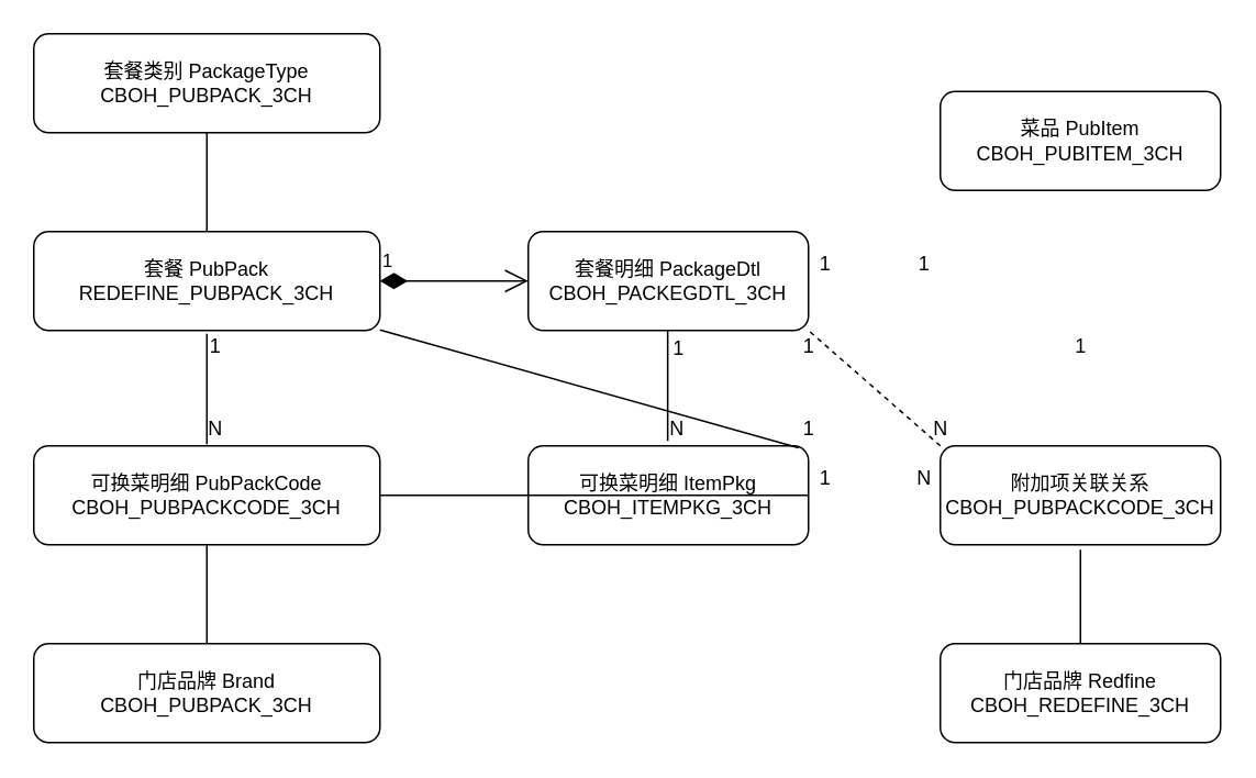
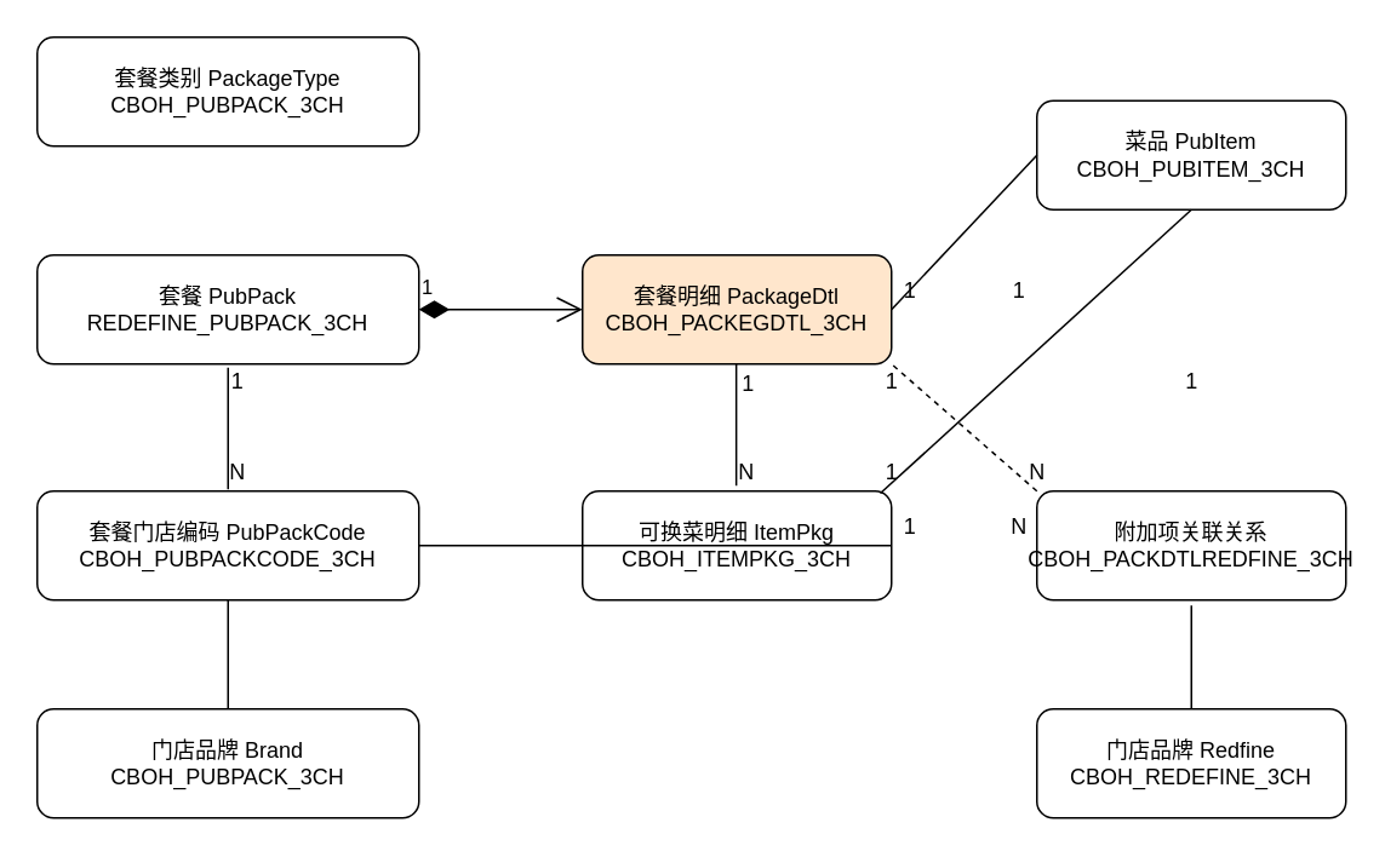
  <mxCell id="0" />
  <mxCell id="1" parent="0" />
  <mxCell id="2" value="套餐类别 PackageType&lt;br&gt;CBOH_PUBPACK_3CH" style="rounded=1;whiteSpace=wrap;html=1;" parent="1" vertex="1"><mxGeometry x="20" y="20" width="210" height="60" as="geometry" /></mxCell>
  <mxCell id="3" value="套餐 PubPack&lt;br&gt;REDEFINE_PUBPACK_3CH" style="rounded=1;whiteSpace=wrap;html=1;" parent="1" vertex="1"><mxGeometry x="20" y="140" width="210" height="60" as="geometry" /></mxCell>
- <mxCell id="4" value="" style="endArrow=none;html=1;entryX=0.5;entryY=1;entryDx=0;entryDy=0;" parent="1" source="3" target="2" edge="1"><mxGeometry width="50" height="50" relative="1" as="geometry"><mxPoint x="310" y="340" as="sourcePoint" /><mxPoint x="360" y="290" as="targetPoint" /></mxGeometry></mxCell>
- <mxCell id="5" value="套餐明细 PackageDtl&lt;br&gt;CBOH_PACKEGDTL_3CH" style="rounded=1;whiteSpace=wrap;html=1;" parent="1" vertex="1"><mxGeometry x="320" y="140" width="170" height="60" as="geometry" /></mxCell>
- <mxCell id="6" value="可换菜明细 PubPackCode&lt;br&gt;CBOH_PUBPACKCODE_3CH" style="rounded=1;whiteSpace=wrap;html=1;" parent="1" vertex="1"><mxGeometry x="20" y="270" width="210" height="60" as="geometry" /></mxCell>
+ <mxCell id="5" value="套餐明细 PackageDtl&lt;br&gt;CBOH_PACKEGDTL_3CH" style="rounded=1;whiteSpace=wrap;html=1;fillColor=#ffe6cc;" parent="1" vertex="1"><mxGeometry x="320" y="140" width="170" height="60" as="geometry" /></mxCell>
+ <mxCell id="6" value="套餐门店编码 PubPackCode&lt;br&gt;CBOH_PUBPACKCODE_3CH" style="rounded=1;whiteSpace=wrap;html=1;" parent="1" vertex="1"><mxGeometry x="20" y="270" width="210" height="60" as="geometry" /></mxCell>
  <mxCell id="7" value="" style="endArrow=none;html=1;" parent="1" edge="1"><mxGeometry width="50" height="50" relative="1" as="geometry"><mxPoint x="125" y="269" as="sourcePoint" /><mxPoint x="125" y="202" as="targetPoint" /></mxGeometry></mxCell>
  <mxCell id="8" value="1" style="text;html=1;align=center;verticalAlign=middle;resizable=0;points=[];autosize=1;" parent="1" vertex="1"><mxGeometry x="120" y="200" width="20" height="20" as="geometry" /></mxCell>
  <mxCell id="9" value="N" style="text;html=1;align=center;verticalAlign=middle;resizable=0;points=[];autosize=1;" parent="1" vertex="1"><mxGeometry x="120" y="250" width="20" height="20" as="geometry" /></mxCell>
  <mxCell id="10" value="门店品牌 Brand&lt;br&gt;CBOH_PUBPACK_3CH" style="rounded=1;whiteSpace=wrap;html=1;" parent="1" vertex="1"><mxGeometry x="20" y="390" width="210" height="60" as="geometry" /></mxCell>
  <mxCell id="11" value="" style="endArrow=none;html=1;entryX=0.5;entryY=1;entryDx=0;entryDy=0;" parent="1" target="6" edge="1"><mxGeometry width="50" height="50" relative="1" as="geometry"><mxPoint x="125" y="390" as="sourcePoint" /><mxPoint x="360" y="290" as="targetPoint" /></mxGeometry></mxCell>
  <mxCell id="12" value="可换菜明细 ItemPkg&lt;br&gt;CBOH_ITEMPKG_3CH" style="rounded=1;whiteSpace=wrap;html=1;" parent="1" vertex="1"><mxGeometry x="320" y="270" width="170" height="60" as="geometry" /></mxCell>
  <mxCell id="13" value="" style="endArrow=none;html=1;" parent="1" edge="1"><mxGeometry width="50" height="50" relative="1" as="geometry"><mxPoint x="404.6" y="267" as="sourcePoint" /><mxPoint x="404.6" y="200" as="targetPoint" /></mxGeometry></mxCell>
  <mxCell id="14" value="1" style="text;html=1;align=center;verticalAlign=middle;resizable=0;points=[];labelBackgroundColor=#ffffff;" parent="13" vertex="1" connectable="0"><mxGeometry x="0.642" y="-1" relative="1" as="geometry"><mxPoint x="4.4" y="-1.8" as="offset" /></mxGeometry></mxCell>
  <mxCell id="15" value="N" style="text;html=1;align=center;verticalAlign=middle;resizable=0;points=[];autosize=1;" parent="1" vertex="1"><mxGeometry x="400" y="250" width="20" height="20" as="geometry" /></mxCell>
  <mxCell id="16" value="菜品 PubItem&lt;br&gt;CBOH_PUBITEM_3CH" style="rounded=1;whiteSpace=wrap;html=1;" parent="1" vertex="1"><mxGeometry x="570" y="55" width="170" height="60" as="geometry" /></mxCell>
- <mxCell id="17" value="附加项关联关系&lt;br&gt;CBOH_PUBPACKCODE_3CH" style="rounded=1;whiteSpace=wrap;html=1;" parent="1" vertex="1"><mxGeometry x="570" y="270" width="170" height="60" as="geometry" /></mxCell>
+ <mxCell id="17" value="附加项关联关系&lt;br&gt;CBOH_PACKDTLREDFINE_3CH" style="rounded=1;whiteSpace=wrap;html=1;" parent="1" vertex="1"><mxGeometry x="570" y="270" width="170" height="60" as="geometry" /></mxCell>
  <mxCell id="18" value="门店品牌 Redfine&lt;br&gt;CBOH_REDEFINE_3CH" style="rounded=1;whiteSpace=wrap;html=1;" parent="1" vertex="1"><mxGeometry x="570" y="390" width="170" height="60" as="geometry" /></mxCell>
  <mxCell id="19" value="" style="endArrow=none;html=1;exitX=1;exitY=0.5;exitDx=0;exitDy=0;" parent="1" source="12" target="6" edge="1"><mxGeometry width="50" height="50" relative="1" as="geometry"><mxPoint x="430" y="290" as="sourcePoint" /><mxPoint x="480" y="240" as="targetPoint" /></mxGeometry></mxCell>
  <mxCell id="20" value="N" style="text;html=1;align=center;verticalAlign=middle;resizable=0;points=[];autosize=1;" parent="1" vertex="1"><mxGeometry x="550" y="280" width="20" height="20" as="geometry" /></mxCell>
  <mxCell id="21" value="1" style="text;html=1;align=center;verticalAlign=middle;resizable=0;points=[];autosize=1;" parent="1" vertex="1"><mxGeometry x="490" y="280" width="20" height="20" as="geometry" /></mxCell>
+ <mxCell id="22" value="" style="endArrow=none;html=1;entryX=0;entryY=0.5;entryDx=0;entryDy=0;exitX=1;exitY=0.5;exitDx=0;exitDy=0;" parent="1" source="5" target="16" edge="1"><mxGeometry width="50" height="50" relative="1" as="geometry"><mxPoint x="500" y="310" as="sourcePoint" /><mxPoint x="580" y="310" as="targetPoint" /><Array as="points" /></mxGeometry></mxCell>
  <mxCell id="23" value="" style="endArrow=none;html=1;exitX=0;exitY=0;exitDx=0;exitDy=0;entryX=1;entryY=1;entryDx=0;entryDy=0;dashed=1;" parent="1" source="17" target="5" edge="1"><mxGeometry width="50" height="50" relative="1" as="geometry"><mxPoint x="430" y="290" as="sourcePoint" /><mxPoint x="480" y="240" as="targetPoint" /></mxGeometry></mxCell>
  <mxCell id="24" value="1" style="text;html=1;align=center;verticalAlign=middle;resizable=0;points=[];autosize=1;" parent="1" vertex="1"><mxGeometry x="480" y="200" width="20" height="20" as="geometry" /></mxCell>
  <mxCell id="25" value="N" style="text;html=1;align=center;verticalAlign=middle;resizable=0;points=[];autosize=1;" parent="1" vertex="1"><mxGeometry x="560" y="250" width="20" height="20" as="geometry" /></mxCell>
- <mxCell id="26" value="" style="endArrow=none;html=1;exitX=0.964;exitY=0.02;exitDx=0;exitDy=0;exitPerimeter=0;" parent="1" source="12" target="3" edge="1"><mxGeometry width="50" height="50" relative="1" as="geometry"><mxPoint x="430" y="290" as="sourcePoint" /><mxPoint x="480" y="240" as="targetPoint" /></mxGeometry></mxCell>
+ <mxCell id="26" value="" style="endArrow=none;html=1;entryX=0.5;entryY=1;entryDx=0;entryDy=0;exitX=0.964;exitY=0.02;exitDx=0;exitDy=0;exitPerimeter=0;" parent="1" source="12" target="16" edge="1"><mxGeometry width="50" height="50" relative="1" as="geometry"><mxPoint x="430" y="290" as="sourcePoint" /><mxPoint x="480" y="240" as="targetPoint" /></mxGeometry></mxCell>
  <mxCell id="27" value="1" style="text;html=1;align=center;verticalAlign=middle;resizable=0;points=[];autosize=1;" parent="1" vertex="1"><mxGeometry x="490" y="150" width="20" height="20" as="geometry" /></mxCell>
  <mxCell id="28" value="1" style="text;html=1;align=center;verticalAlign=middle;resizable=0;points=[];autosize=1;" parent="1" vertex="1"><mxGeometry x="550" y="150" width="20" height="20" as="geometry" /></mxCell>
  <mxCell id="29" value="1" style="text;html=1;align=center;verticalAlign=middle;resizable=0;points=[];autosize=1;" parent="1" vertex="1"><mxGeometry x="480" y="250" width="20" height="20" as="geometry" /></mxCell>
  <mxCell id="30" value="1" style="text;html=1;align=center;verticalAlign=middle;resizable=0;points=[];autosize=1;" parent="1" vertex="1"><mxGeometry x="645" y="200" width="20" height="20" as="geometry" /></mxCell>
  <mxCell id="31" value="" style="endArrow=none;html=1;" parent="1" edge="1"><mxGeometry width="50" height="50" relative="1" as="geometry"><mxPoint x="655" y="390" as="sourcePoint" /><mxPoint x="655" y="333" as="targetPoint" /></mxGeometry></mxCell>
  <mxCell id="32" value="1" style="endArrow=open;html=1;endSize=12;startArrow=diamondThin;startSize=14;startFill=1;edgeStyle=orthogonalEdgeStyle;align=left;verticalAlign=bottom;exitX=1;exitY=0.5;exitDx=0;exitDy=0;" edge="1" parent="1" source="3"><mxGeometry x="-1" y="3" relative="1" as="geometry"><mxPoint x="310" y="300" as="sourcePoint" /><mxPoint x="320" y="170" as="targetPoint" /></mxGeometry></mxCell>
